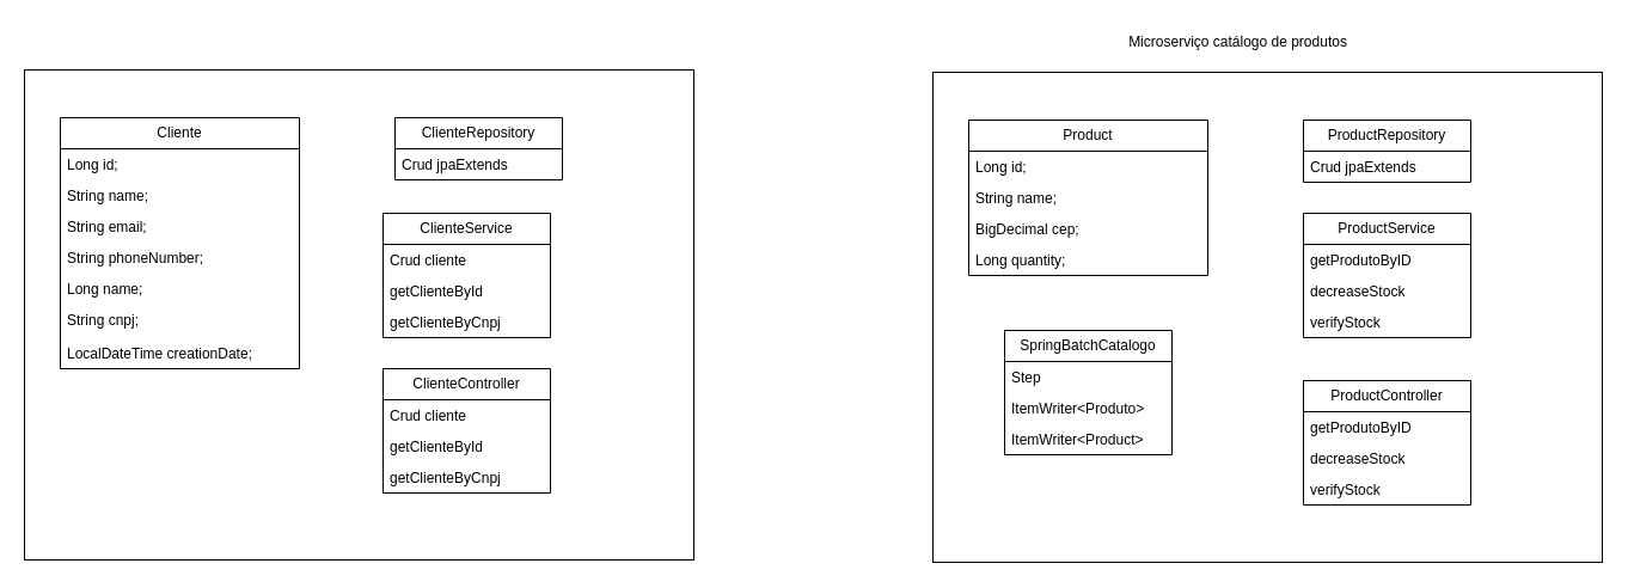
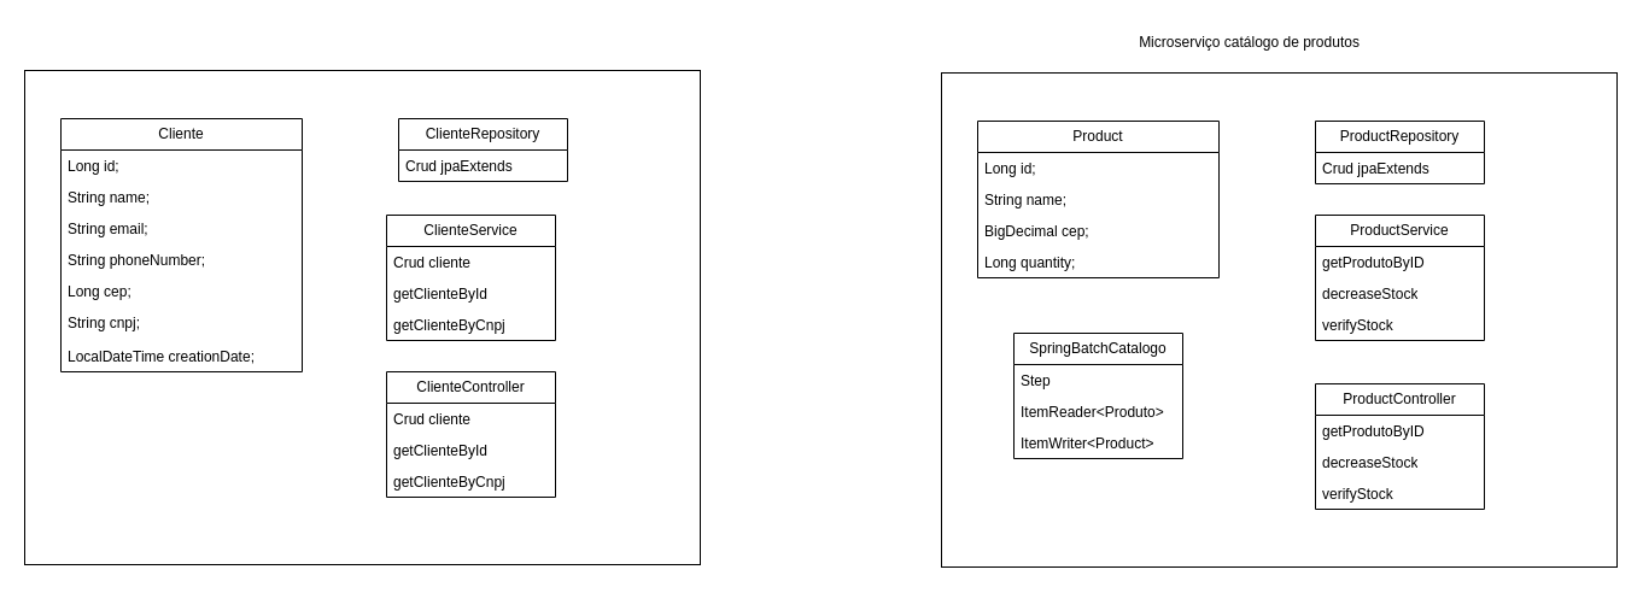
  <mxCell id="0" />
  <mxCell id="1" parent="0" />
  <mxCell id="2" value="" style="html=1;whiteSpace=wrap;" vertex="1" parent="1"><mxGeometry y="58" width="560" height="410" as="geometry" x="20" /></mxCell>
  <mxCell id="3" value="Cliente" style="swimlane;fontStyle=0;childLayout=stackLayout;horizontal=1;startSize=26;fillColor=none;horizontalStack=0;resizeParent=1;resizeParentMax=0;resizeLast=0;collapsible=1;marginBottom=0;whiteSpace=wrap;html=1;" vertex="1" parent="1"><mxGeometry x="50" y="98" width="200" height="210" as="geometry" /></mxCell>
  <mxCell id="4" value="Long id;" style="text;strokeColor=none;fillColor=none;align=left;verticalAlign=top;spacingLeft=4;spacingRight=4;overflow=hidden;rotatable=0;points=[[0,0.5],[1,0.5]];portConstraint=eastwest;whiteSpace=wrap;html=1;" vertex="1" parent="3"><mxGeometry y="26" width="200" height="26" as="geometry" /></mxCell>
  <mxCell id="5" value="String name;" style="text;strokeColor=none;fillColor=none;align=left;verticalAlign=top;spacingLeft=4;spacingRight=4;overflow=hidden;rotatable=0;points=[[0,0.5],[1,0.5]];portConstraint=eastwest;whiteSpace=wrap;html=1;" vertex="1" parent="3"><mxGeometry y="52" width="200" height="26" as="geometry" /></mxCell>
  <mxCell id="6" value="String email;" style="text;strokeColor=none;fillColor=none;align=left;verticalAlign=top;spacingLeft=4;spacingRight=4;overflow=hidden;rotatable=0;points=[[0,0.5],[1,0.5]];portConstraint=eastwest;whiteSpace=wrap;html=1;" vertex="1" parent="3"><mxGeometry y="78" width="200" height="26" as="geometry" /></mxCell>
  <mxCell id="7" value="String phoneNumber;" style="text;strokeColor=none;fillColor=none;align=left;verticalAlign=top;spacingLeft=4;spacingRight=4;overflow=hidden;rotatable=0;points=[[0,0.5],[1,0.5]];portConstraint=eastwest;whiteSpace=wrap;html=1;" vertex="1" parent="3"><mxGeometry y="104" width="200" height="26" as="geometry" /></mxCell>
- <mxCell id="8" value="Long name;" style="text;strokeColor=none;fillColor=none;align=left;verticalAlign=top;spacingLeft=4;spacingRight=4;overflow=hidden;rotatable=0;points=[[0,0.5],[1,0.5]];portConstraint=eastwest;whiteSpace=wrap;html=1;" vertex="1" parent="3"><mxGeometry y="130" width="200" height="26" as="geometry" /></mxCell>
+ <mxCell id="8" value="Long cep;" style="text;strokeColor=none;fillColor=none;align=left;verticalAlign=top;spacingLeft=4;spacingRight=4;overflow=hidden;rotatable=0;points=[[0,0.5],[1,0.5]];portConstraint=eastwest;whiteSpace=wrap;html=1;" vertex="1" parent="3"><mxGeometry y="130" width="200" height="26" as="geometry" /></mxCell>
  <mxCell id="9" value="String cnpj;" style="text;strokeColor=none;fillColor=none;align=left;verticalAlign=top;spacingLeft=4;spacingRight=4;overflow=hidden;rotatable=0;points=[[0,0.5],[1,0.5]];portConstraint=eastwest;whiteSpace=wrap;html=1;" vertex="1" parent="3"><mxGeometry y="156" width="200" height="28" as="geometry" /></mxCell>
  <mxCell id="10" value="LocalDateTime creationDate;" style="text;strokeColor=none;fillColor=none;align=left;verticalAlign=top;spacingLeft=4;spacingRight=4;overflow=hidden;rotatable=0;points=[[0,0.5],[1,0.5]];portConstraint=eastwest;whiteSpace=wrap;html=1;" vertex="1" parent="3"><mxGeometry y="184" width="200" height="26" as="geometry" /></mxCell>
  <mxCell id="11" value="ClienteRepository" style="swimlane;fontStyle=0;childLayout=stackLayout;horizontal=1;startSize=26;fillColor=none;horizontalStack=0;resizeParent=1;resizeParentMax=0;resizeLast=0;collapsible=1;marginBottom=0;whiteSpace=wrap;html=1;" vertex="1" parent="1"><mxGeometry x="330" y="98" width="140" height="52" as="geometry" /></mxCell>
  <mxCell id="12" value="Crud jpaExtends" style="text;strokeColor=none;fillColor=none;align=left;verticalAlign=top;spacingLeft=4;spacingRight=4;overflow=hidden;rotatable=0;points=[[0,0.5],[1,0.5]];portConstraint=eastwest;whiteSpace=wrap;html=1;" vertex="1" parent="11"><mxGeometry y="26" width="140" height="26" as="geometry" /></mxCell>
  <mxCell id="13" value="ClienteController" style="swimlane;fontStyle=0;childLayout=stackLayout;horizontal=1;startSize=26;fillColor=none;horizontalStack=0;resizeParent=1;resizeParentMax=0;resizeLast=0;collapsible=1;marginBottom=0;whiteSpace=wrap;html=1;" vertex="1" parent="1"><mxGeometry x="320" y="308" width="140" height="104" as="geometry" /></mxCell>
  <mxCell id="14" value="Crud cliente" style="text;strokeColor=none;fillColor=none;align=left;verticalAlign=top;spacingLeft=4;spacingRight=4;overflow=hidden;rotatable=0;points=[[0,0.5],[1,0.5]];portConstraint=eastwest;whiteSpace=wrap;html=1;" vertex="1" parent="13"><mxGeometry y="26" width="140" height="26" as="geometry" /></mxCell>
  <mxCell id="15" value="getClienteById&lt;div&gt;&lt;br&gt;&lt;/div&gt;" style="text;strokeColor=none;fillColor=none;align=left;verticalAlign=top;spacingLeft=4;spacingRight=4;overflow=hidden;rotatable=0;points=[[0,0.5],[1,0.5]];portConstraint=eastwest;whiteSpace=wrap;html=1;" vertex="1" parent="13"><mxGeometry y="52" width="140" height="26" as="geometry" /></mxCell>
  <mxCell id="16" value="getClienteByCnpj" style="text;strokeColor=none;fillColor=none;align=left;verticalAlign=top;spacingLeft=4;spacingRight=4;overflow=hidden;rotatable=0;points=[[0,0.5],[1,0.5]];portConstraint=eastwest;whiteSpace=wrap;html=1;" vertex="1" parent="13"><mxGeometry y="78" width="140" height="26" as="geometry" /></mxCell>
  <mxCell id="17" value="" style="html=1;whiteSpace=wrap;" vertex="1" parent="1"><mxGeometry x="780" y="60" width="560" height="410" as="geometry" /></mxCell>
  <mxCell id="18" value="Microserviço catálogo de produtos" style="text;html=1;align=center;verticalAlign=middle;resizable=0;points=[];autosize=1;strokeColor=none;fillColor=none;" vertex="1" parent="1"><mxGeometry x="930" y="20" width="210" height="30" as="geometry" /></mxCell>
  <mxCell id="19" value="Product" style="swimlane;fontStyle=0;childLayout=stackLayout;horizontal=1;startSize=26;fillColor=none;horizontalStack=0;resizeParent=1;resizeParentMax=0;resizeLast=0;collapsible=1;marginBottom=0;whiteSpace=wrap;html=1;" vertex="1" parent="1"><mxGeometry x="810" y="100" width="200" height="130" as="geometry" /></mxCell>
  <mxCell id="20" value="Long id;" style="text;strokeColor=none;fillColor=none;align=left;verticalAlign=top;spacingLeft=4;spacingRight=4;overflow=hidden;rotatable=0;points=[[0,0.5],[1,0.5]];portConstraint=eastwest;whiteSpace=wrap;html=1;" vertex="1" parent="19"><mxGeometry y="26" width="200" height="26" as="geometry" /></mxCell>
  <mxCell id="21" value="String name;" style="text;strokeColor=none;fillColor=none;align=left;verticalAlign=top;spacingLeft=4;spacingRight=4;overflow=hidden;rotatable=0;points=[[0,0.5],[1,0.5]];portConstraint=eastwest;whiteSpace=wrap;html=1;" vertex="1" parent="19"><mxGeometry y="52" width="200" height="26" as="geometry" /></mxCell>
  <mxCell id="22" value="BigDecimal cep;" style="text;strokeColor=none;fillColor=none;align=left;verticalAlign=top;spacingLeft=4;spacingRight=4;overflow=hidden;rotatable=0;points=[[0,0.5],[1,0.5]];portConstraint=eastwest;whiteSpace=wrap;html=1;" vertex="1" parent="19"><mxGeometry y="78" width="200" height="26" as="geometry" /></mxCell>
  <mxCell id="23" value="Long quantity;" style="text;strokeColor=none;fillColor=none;align=left;verticalAlign=top;spacingLeft=4;spacingRight=4;overflow=hidden;rotatable=0;points=[[0,0.5],[1,0.5]];portConstraint=eastwest;whiteSpace=wrap;html=1;" vertex="1" parent="19"><mxGeometry y="104" width="200" height="26" as="geometry" /></mxCell>
  <mxCell id="24" value="ProductRepository" style="swimlane;fontStyle=0;childLayout=stackLayout;horizontal=1;startSize=26;fillColor=none;horizontalStack=0;resizeParent=1;resizeParentMax=0;resizeLast=0;collapsible=1;marginBottom=0;whiteSpace=wrap;html=1;" vertex="1" parent="1"><mxGeometry x="1090" y="100" width="140" height="52" as="geometry" /></mxCell>
  <mxCell id="25" value="Crud jpaExtends" style="text;strokeColor=none;fillColor=none;align=left;verticalAlign=top;spacingLeft=4;spacingRight=4;overflow=hidden;rotatable=0;points=[[0,0.5],[1,0.5]];portConstraint=eastwest;whiteSpace=wrap;html=1;" vertex="1" parent="24"><mxGeometry y="26" width="140" height="26" as="geometry" /></mxCell>
  <mxCell id="26" value="ProductController" style="swimlane;fontStyle=0;childLayout=stackLayout;horizontal=1;startSize=26;fillColor=none;horizontalStack=0;resizeParent=1;resizeParentMax=0;resizeLast=0;collapsible=1;marginBottom=0;whiteSpace=wrap;html=1;" vertex="1" parent="1"><mxGeometry x="1090" y="318" width="140" height="104" as="geometry" /></mxCell>
  <mxCell id="27" value="&lt;div&gt;getProdutoByID&lt;/div&gt;&lt;div&gt;&lt;br&gt;&lt;/div&gt;" style="text;strokeColor=none;fillColor=none;align=left;verticalAlign=top;spacingLeft=4;spacingRight=4;overflow=hidden;rotatable=0;points=[[0,0.5],[1,0.5]];portConstraint=eastwest;whiteSpace=wrap;html=1;" vertex="1" parent="26"><mxGeometry y="26" width="140" height="26" as="geometry" /></mxCell>
  <mxCell id="28" value="decreaseStock" style="text;strokeColor=none;fillColor=none;align=left;verticalAlign=top;spacingLeft=4;spacingRight=4;overflow=hidden;rotatable=0;points=[[0,0.5],[1,0.5]];portConstraint=eastwest;whiteSpace=wrap;html=1;" vertex="1" parent="26"><mxGeometry y="52" width="140" height="26" as="geometry" /></mxCell>
  <mxCell id="29" value="verifyStock" style="text;strokeColor=none;fillColor=none;align=left;verticalAlign=top;spacingLeft=4;spacingRight=4;overflow=hidden;rotatable=0;points=[[0,0.5],[1,0.5]];portConstraint=eastwest;whiteSpace=wrap;html=1;" vertex="1" parent="26"><mxGeometry y="78" width="140" height="26" as="geometry" /></mxCell>
  <mxCell id="30" value="ProductService" style="swimlane;fontStyle=0;childLayout=stackLayout;horizontal=1;startSize=26;fillColor=none;horizontalStack=0;resizeParent=1;resizeParentMax=0;resizeLast=0;collapsible=1;marginBottom=0;whiteSpace=wrap;html=1;" vertex="1" parent="1"><mxGeometry x="1090" y="178" width="140" height="104" as="geometry" /></mxCell>
  <mxCell id="31" value="&lt;div&gt;getProdutoByID&lt;/div&gt;&lt;div&gt;&lt;br&gt;&lt;/div&gt;" style="text;strokeColor=none;fillColor=none;align=left;verticalAlign=top;spacingLeft=4;spacingRight=4;overflow=hidden;rotatable=0;points=[[0,0.5],[1,0.5]];portConstraint=eastwest;whiteSpace=wrap;html=1;" vertex="1" parent="30"><mxGeometry y="26" width="140" height="26" as="geometry" /></mxCell>
  <mxCell id="32" value="decreaseStock" style="text;strokeColor=none;fillColor=none;align=left;verticalAlign=top;spacingLeft=4;spacingRight=4;overflow=hidden;rotatable=0;points=[[0,0.5],[1,0.5]];portConstraint=eastwest;whiteSpace=wrap;html=1;" vertex="1" parent="30"><mxGeometry y="52" width="140" height="26" as="geometry" /></mxCell>
  <mxCell id="33" value="verifyStock" style="text;strokeColor=none;fillColor=none;align=left;verticalAlign=top;spacingLeft=4;spacingRight=4;overflow=hidden;rotatable=0;points=[[0,0.5],[1,0.5]];portConstraint=eastwest;whiteSpace=wrap;html=1;" vertex="1" parent="30"><mxGeometry y="78" width="140" height="26" as="geometry" /></mxCell>
  <mxCell id="34" value="ClienteService" style="swimlane;fontStyle=0;childLayout=stackLayout;horizontal=1;startSize=26;fillColor=none;horizontalStack=0;resizeParent=1;resizeParentMax=0;resizeLast=0;collapsible=1;marginBottom=0;whiteSpace=wrap;html=1;" vertex="1" parent="1"><mxGeometry x="320" y="178" width="140" height="104" as="geometry" /></mxCell>
  <mxCell id="35" value="Crud cliente" style="text;strokeColor=none;fillColor=none;align=left;verticalAlign=top;spacingLeft=4;spacingRight=4;overflow=hidden;rotatable=0;points=[[0,0.5],[1,0.5]];portConstraint=eastwest;whiteSpace=wrap;html=1;" vertex="1" parent="34"><mxGeometry y="26" width="140" height="26" as="geometry" /></mxCell>
  <mxCell id="36" value="getClienteById&lt;div&gt;&lt;br&gt;&lt;/div&gt;" style="text;strokeColor=none;fillColor=none;align=left;verticalAlign=top;spacingLeft=4;spacingRight=4;overflow=hidden;rotatable=0;points=[[0,0.5],[1,0.5]];portConstraint=eastwest;whiteSpace=wrap;html=1;" vertex="1" parent="34"><mxGeometry y="52" width="140" height="26" as="geometry" /></mxCell>
  <mxCell id="37" value="getClienteByCnpj" style="text;strokeColor=none;fillColor=none;align=left;verticalAlign=top;spacingLeft=4;spacingRight=4;overflow=hidden;rotatable=0;points=[[0,0.5],[1,0.5]];portConstraint=eastwest;whiteSpace=wrap;html=1;" vertex="1" parent="34"><mxGeometry y="78" width="140" height="26" as="geometry" /></mxCell>
  <mxCell id="38" value="SpringBatchCatalogo" style="swimlane;fontStyle=0;childLayout=stackLayout;horizontal=1;startSize=26;fillColor=none;horizontalStack=0;resizeParent=1;resizeParentMax=0;resizeLast=0;collapsible=1;marginBottom=0;whiteSpace=wrap;html=1;" vertex="1" parent="1"><mxGeometry x="840" y="276" width="140" height="104" as="geometry" /></mxCell>
  <mxCell id="39" value="Step&amp;nbsp;&lt;div&gt;&lt;br&gt;&lt;/div&gt;" style="text;strokeColor=none;fillColor=none;align=left;verticalAlign=top;spacingLeft=4;spacingRight=4;overflow=hidden;rotatable=0;points=[[0,0.5],[1,0.5]];portConstraint=eastwest;whiteSpace=wrap;html=1;" vertex="1" parent="38"><mxGeometry y="26" width="140" height="26" as="geometry" /></mxCell>
- <mxCell id="40" value="ItemWriter&amp;lt;Produto&amp;gt;" style="text;strokeColor=none;fillColor=none;align=left;verticalAlign=top;spacingLeft=4;spacingRight=4;overflow=hidden;rotatable=0;points=[[0,0.5],[1,0.5]];portConstraint=eastwest;whiteSpace=wrap;html=1;" vertex="1" parent="38"><mxGeometry y="52" width="140" height="26" as="geometry" /></mxCell>
+ <mxCell id="40" value="ItemReader&amp;lt;Produto&amp;gt;" style="text;strokeColor=none;fillColor=none;align=left;verticalAlign=top;spacingLeft=4;spacingRight=4;overflow=hidden;rotatable=0;points=[[0,0.5],[1,0.5]];portConstraint=eastwest;whiteSpace=wrap;html=1;" vertex="1" parent="38"><mxGeometry y="52" width="140" height="26" as="geometry" /></mxCell>
  <mxCell id="41" value="ItemWriter&amp;lt;Product&amp;gt;" style="text;strokeColor=none;fillColor=none;align=left;verticalAlign=top;spacingLeft=4;spacingRight=4;overflow=hidden;rotatable=0;points=[[0,0.5],[1,0.5]];portConstraint=eastwest;whiteSpace=wrap;html=1;" vertex="1" parent="38"><mxGeometry y="78" width="140" height="26" as="geometry" /></mxCell>
